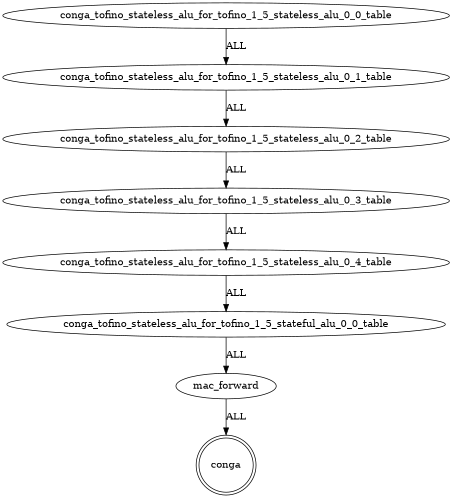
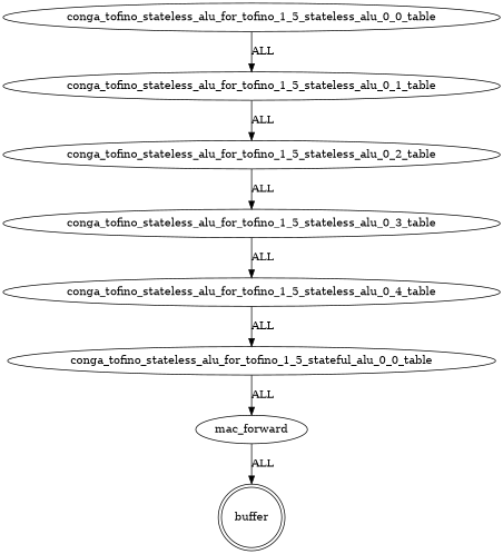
  digraph {
    node [shape=ellipse]
    edge [arrowhead=normal]
-   buffer [shape=doublecircle label=conga]
+   buffer [shape=doublecircle]
    conga_tofino_stateless_alu_for_tofino_1_5_stateless_alu_0_0_table
    conga_tofino_stateless_alu_for_tofino_1_5_stateless_alu_0_1_table
    conga_tofino_stateless_alu_for_tofino_1_5_stateless_alu_0_2_table
    conga_tofino_stateless_alu_for_tofino_1_5_stateless_alu_0_3_table
    conga_tofino_stateless_alu_for_tofino_1_5_stateless_alu_0_4_table
    conga_tofino_stateless_alu_for_tofino_1_5_stateful_alu_0_0_table
    mac_forward
    conga_tofino_stateless_alu_for_tofino_1_5_stateless_alu_0_0_table -> conga_tofino_stateless_alu_for_tofino_1_5_stateless_alu_0_1_table [label=ALL]
    conga_tofino_stateless_alu_for_tofino_1_5_stateless_alu_0_1_table -> conga_tofino_stateless_alu_for_tofino_1_5_stateless_alu_0_2_table [label=ALL]
    conga_tofino_stateless_alu_for_tofino_1_5_stateless_alu_0_2_table -> conga_tofino_stateless_alu_for_tofino_1_5_stateless_alu_0_3_table [label=ALL]
    conga_tofino_stateless_alu_for_tofino_1_5_stateless_alu_0_3_table -> conga_tofino_stateless_alu_for_tofino_1_5_stateless_alu_0_4_table [label=ALL]
    conga_tofino_stateless_alu_for_tofino_1_5_stateless_alu_0_4_table -> conga_tofino_stateless_alu_for_tofino_1_5_stateful_alu_0_0_table [label=ALL]
    conga_tofino_stateless_alu_for_tofino_1_5_stateful_alu_0_0_table -> mac_forward [label=ALL]
    mac_forward -> buffer [label=ALL]
  }
